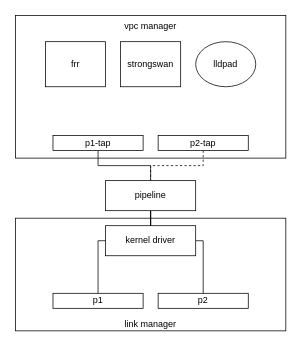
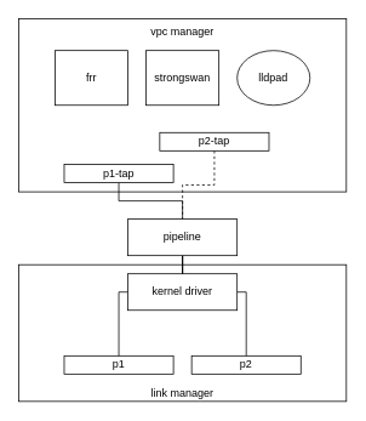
  <mxCell id="0" />
  <mxCell id="1" parent="0" />
  <mxCell id="2" value="link manager" style="whiteSpace=wrap;html=1;verticalAlign=bottom;" parent="1" vertex="1"><mxGeometry x="20" y="290" width="360" height="150" as="geometry" /></mxCell>
  <mxCell id="3" value="p1" style="whiteSpace=wrap;html=1;" parent="1" vertex="1"><mxGeometry y="390" width="120" height="20" as="geometry" x="70" /></mxCell>
  <mxCell id="4" value="p2" style="whiteSpace=wrap;html=1;" parent="1" vertex="1"><mxGeometry x="210" y="390" width="120" height="20" as="geometry" /></mxCell>
  <mxCell id="5" value="vpc manager" style="whiteSpace=wrap;html=1;verticalAlign=top;" parent="1" vertex="1"><mxGeometry x="20" y="20" width="360" height="190" as="geometry" /></mxCell>
  <mxCell id="6" style="edgeStyle=orthogonalEdgeStyle;rounded=0;orthogonalLoop=1;jettySize=auto;html=1;endArrow=none;startFill=0;" parent="1" source="7" target="14" edge="1"><mxGeometry relative="1" as="geometry" /></mxCell>
  <mxCell id="7" value="p1-tap" style="whiteSpace=wrap;html=1;" parent="1" vertex="1"><mxGeometry y="180" width="120" height="20" as="geometry" x="70" /></mxCell>
  <mxCell id="8" style="edgeStyle=orthogonalEdgeStyle;rounded=0;orthogonalLoop=1;jettySize=auto;html=1;entryX=0.5;entryY=0;entryDx=0;entryDy=0;endArrow=none;startFill=0;dashed=1;" parent="1" source="9" target="14" edge="1"><mxGeometry relative="1" as="geometry" /></mxCell>
- <mxCell id="9" value="p2-tap" style="whiteSpace=wrap;html=1;" parent="1" vertex="1"><mxGeometry x="210" y="180" width="120" height="20" as="geometry" /></mxCell>
+ <mxCell id="9" value="p2-tap" style="whiteSpace=wrap;html=1;" parent="1" vertex="1"><mxGeometry x="175" y="145" width="120" height="20" as="geometry" /></mxCell>
  <mxCell id="10" style="edgeStyle=orthogonalEdgeStyle;rounded=0;orthogonalLoop=1;jettySize=auto;html=1;entryX=0.5;entryY=0;entryDx=0;entryDy=0;endArrow=none;startFill=0;" parent="1" source="12" target="3" edge="1"><mxGeometry relative="1" as="geometry"><Array as="points"><mxPoint x="130" y="320" /></Array></mxGeometry></mxCell>
  <mxCell id="11" style="edgeStyle=orthogonalEdgeStyle;rounded=0;orthogonalLoop=1;jettySize=auto;html=1;entryX=0.5;entryY=0;entryDx=0;entryDy=0;exitX=1;exitY=0.5;exitDx=0;exitDy=0;endArrow=none;startFill=0;" parent="1" source="12" target="4" edge="1"><mxGeometry relative="1" as="geometry"><Array as="points"><mxPoint x="270" y="320" /></Array></mxGeometry></mxCell>
  <mxCell id="12" value="kernel driver" style="whiteSpace=wrap;html=1;" parent="1" vertex="1"><mxGeometry x="140" y="300" width="120" height="40" as="geometry" /></mxCell>
  <mxCell id="13" style="edgeStyle=orthogonalEdgeStyle;rounded=0;orthogonalLoop=1;jettySize=auto;html=1;entryX=0.5;entryY=0;entryDx=0;entryDy=0;endArrow=none;startFill=0;" parent="1" source="14" target="12" edge="1"><mxGeometry relative="1" as="geometry" /></mxCell>
  <mxCell id="14" value="pipeline" style="whiteSpace=wrap;html=1;" parent="1" vertex="1"><mxGeometry x="140" y="240" width="120" height="40" as="geometry" /></mxCell>
  <mxCell id="15" value="frr" style="whiteSpace=wrap;html=1;" parent="1" vertex="1"><mxGeometry x="60" y="55" width="80" height="60" as="geometry" /></mxCell>
  <mxCell id="16" value="strongswan" style="whiteSpace=wrap;html=1;" parent="1" vertex="1"><mxGeometry x="160" y="55" width="80" height="60" as="geometry" /></mxCell>
  <mxCell id="17" value="lldpad" style="ellipse;whiteSpace=wrap;html=1;" parent="1" vertex="1"><mxGeometry x="260" y="55" width="80" height="60" as="geometry" /></mxCell>
